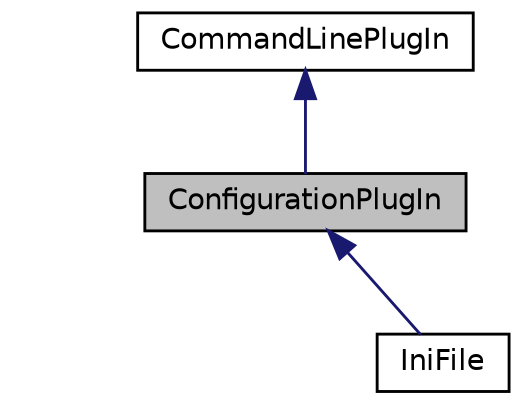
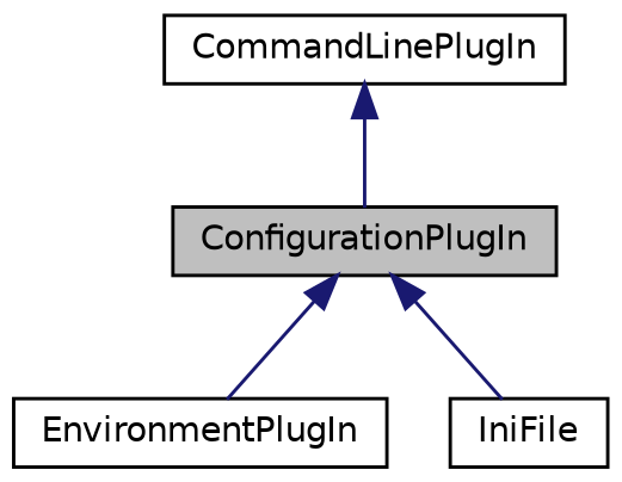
  digraph {
    node [color=black fillcolor=white fontname=Helvetica fontsize=10 shape=record style=filled]
    edge [color=midnightblue dir=back fontname=Helvetica fontsize=10 labelfontname=Helvetica labelfontsize=10 style=solid]
    n1 [fillcolor=grey75 fontcolor=black height=0.2 label=ConfigurationPlugIn width=0.4]
+   n2 [height=0.2 label=EnvironmentPlugIn width=0.4]
    n3 [height=0.2 label=IniFile width=0.4]
    n4 [height=0.2 label=CommandLinePlugIn width=0.4]
+   n1 -> n2
    n1 -> n3
    n4 -> n1
  }
